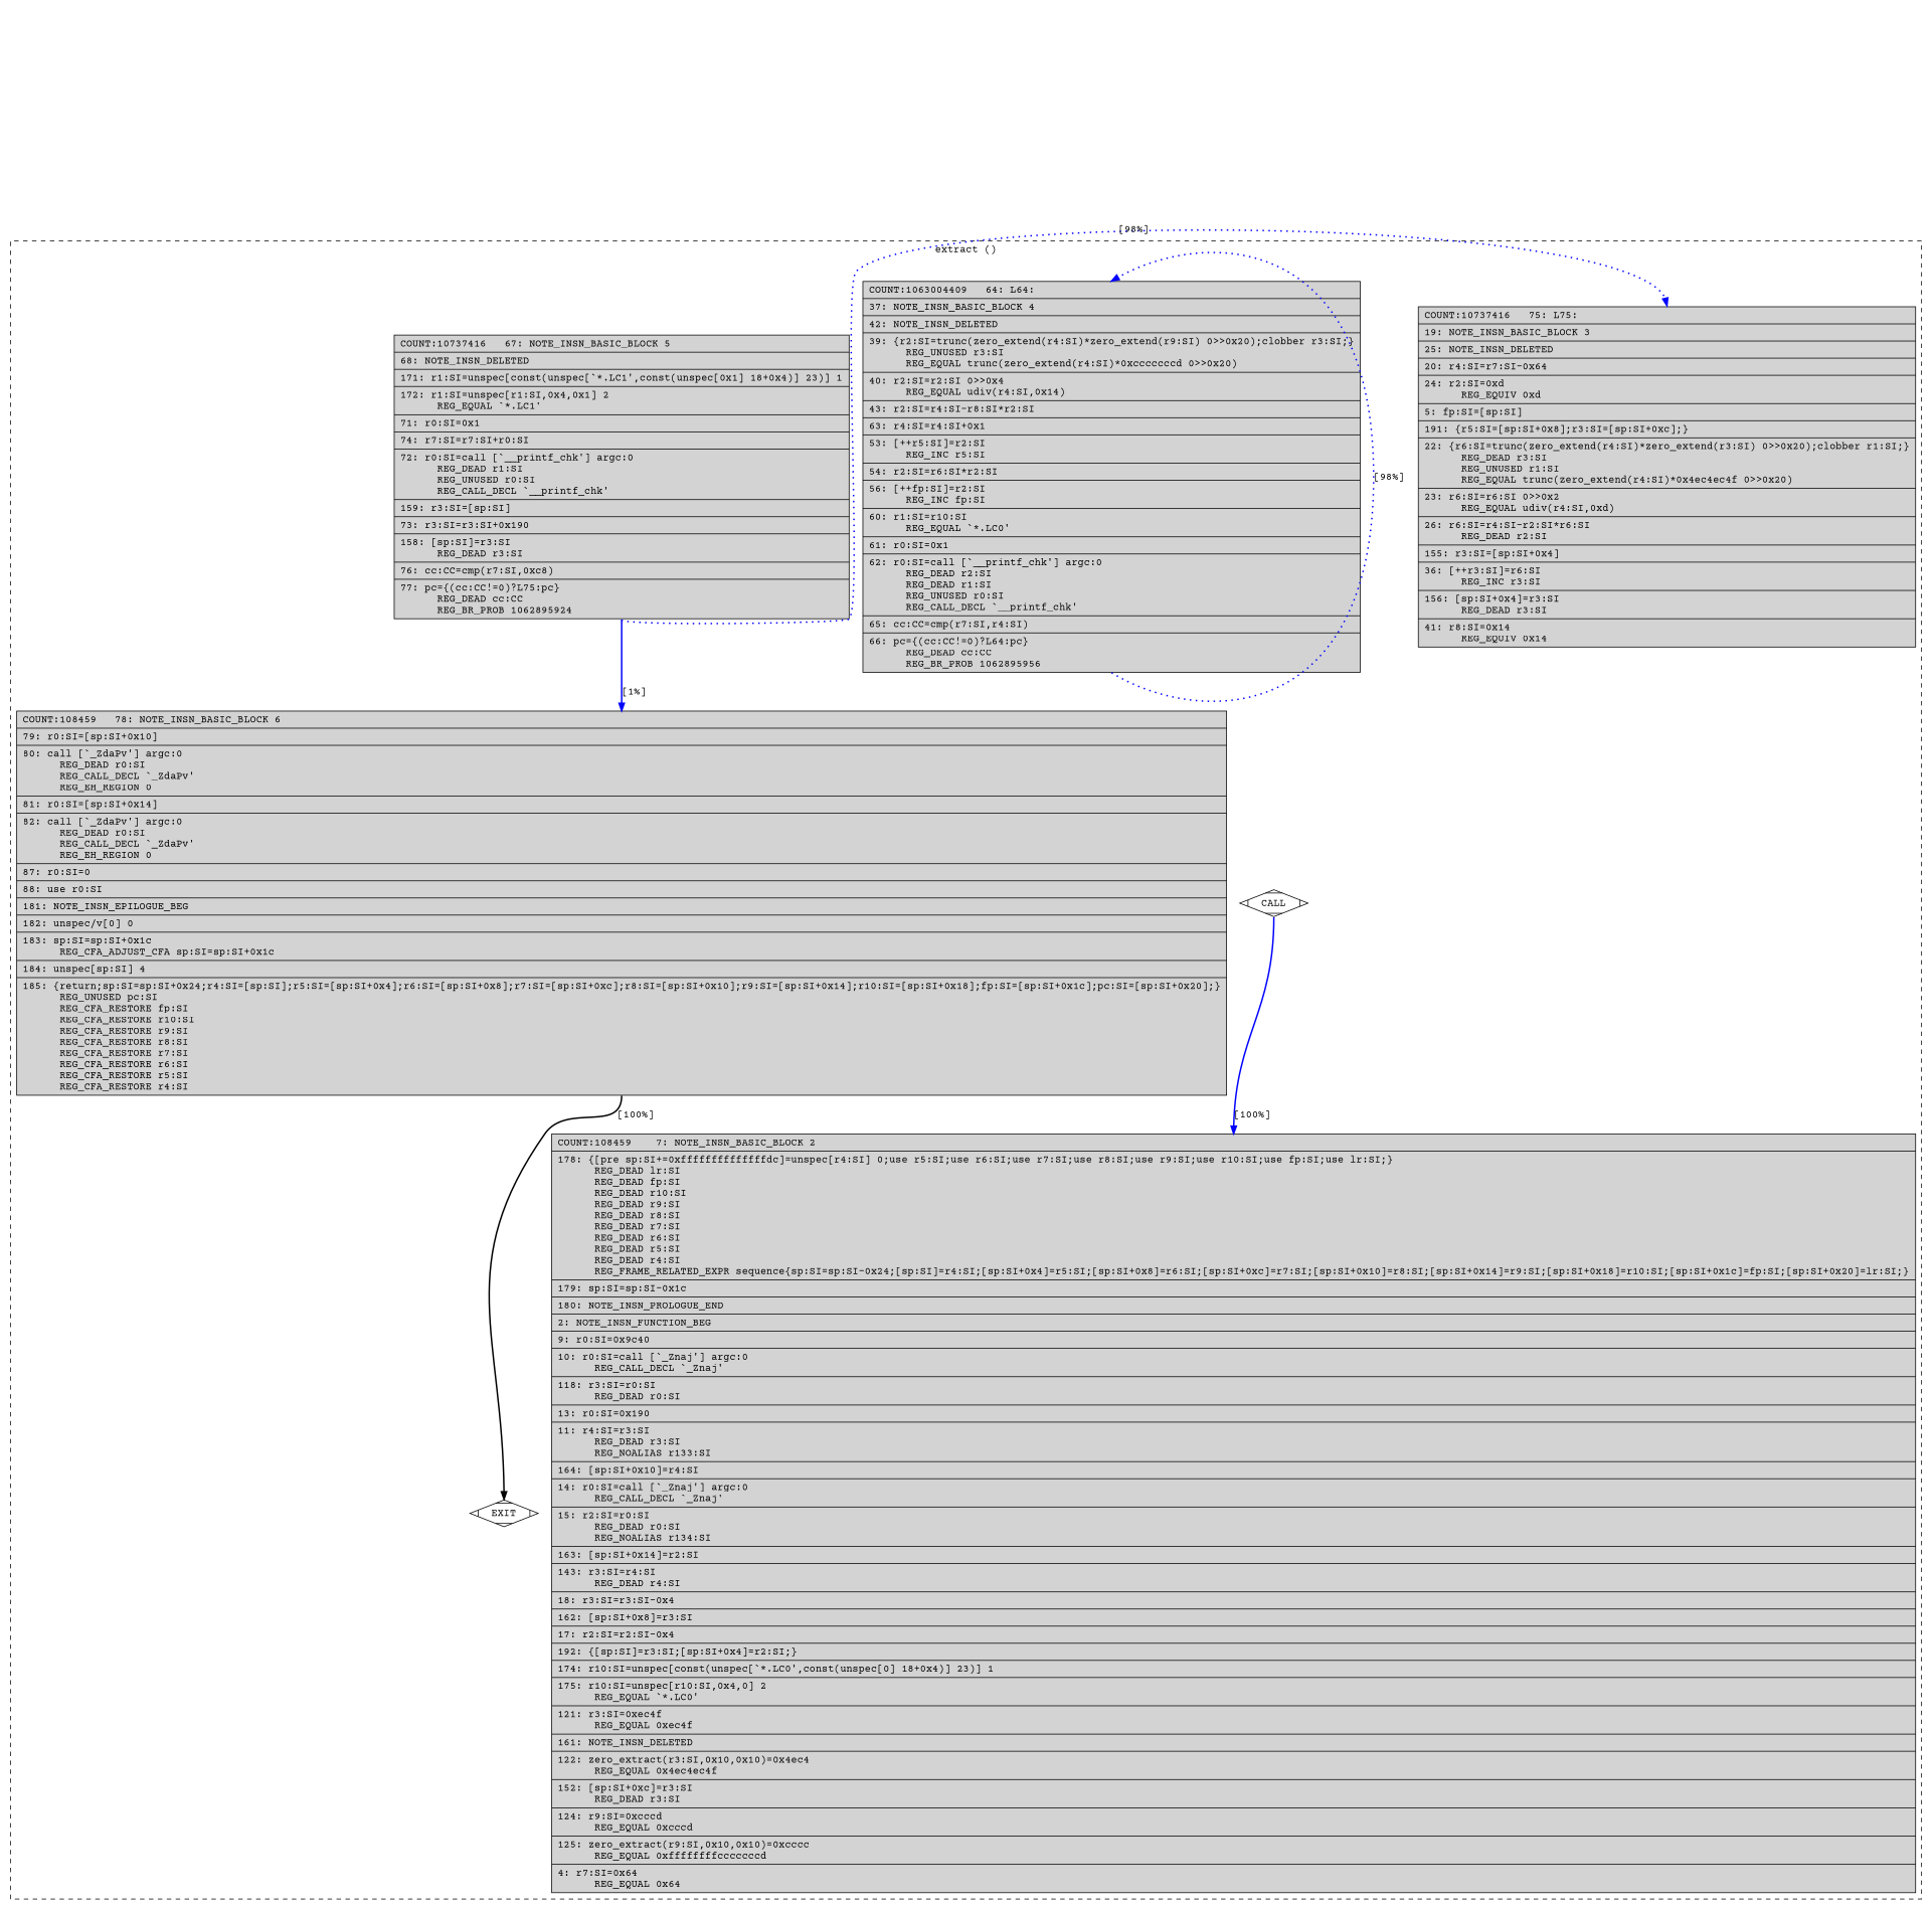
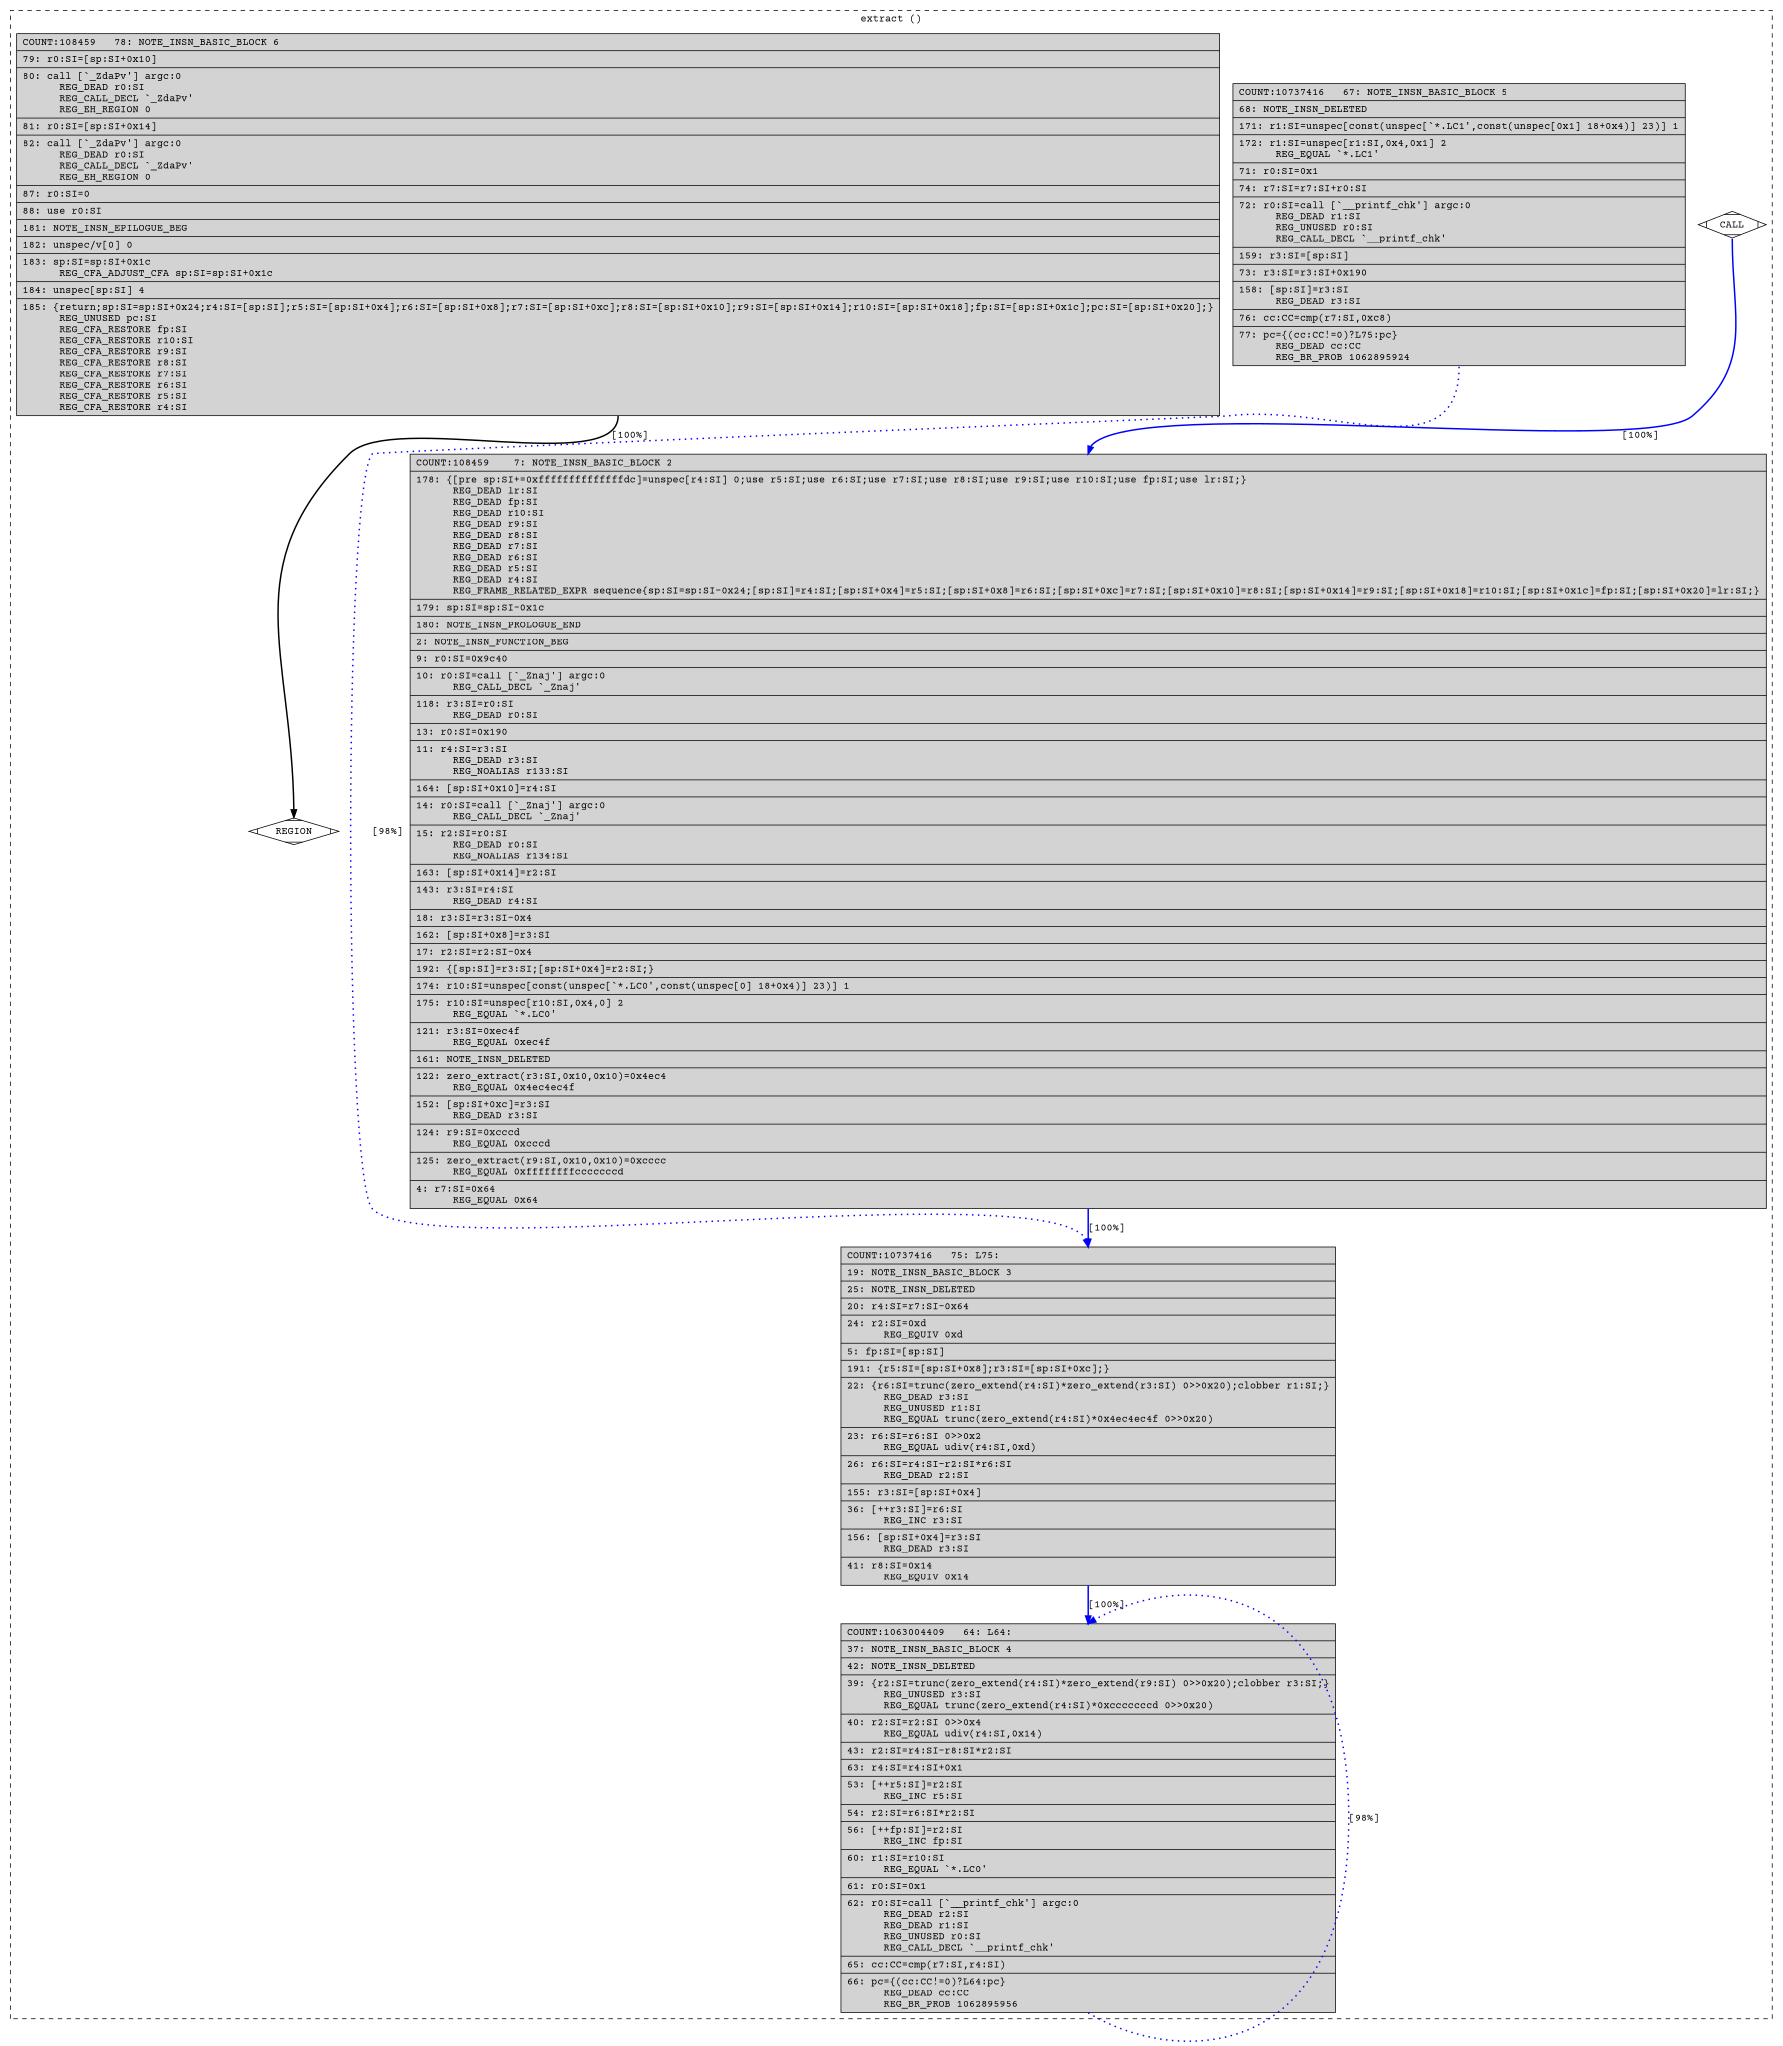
  digraph {
    fontname="Courier Prime"
    node [fillcolor=lightgrey fontname="Courier Prime" shape=record style=filled]
    edge [color=blue constraint=true fontname="Courier Prime" headport=n style="solid,bold" tailport=s weight=100]
    n1 [fillcolor=white label=CALL shape=Mdiamond]
    n2 [label="{COUNT:108459\ \ \ \ 7:\ NOTE_INSN_BASIC_BLOCK\ 2\l|\ \ 178:\ \{[pre\ sp:SI+=0xffffffffffffffdc]=unspec[r4:SI]\ 0;use\ r5:SI;use\ r6:SI;use\ r7:SI;use\ r8:SI;use\ r9:SI;use\ r10:SI;use\ fp:SI;use\ lr:SI;\}\l\ \ \ \ \ \ REG_DEAD\ lr:SI\l\ \ \ \ \ \ REG_DEAD\ fp:SI\l\ \ \ \ \ \ REG_DEAD\ r10:SI\l\ \ \ \ \ \ REG_DEAD\ r9:SI\l\ \ \ \ \ \ REG_DEAD\ r8:SI\l\ \ \ \ \ \ REG_DEAD\ r7:SI\l\ \ \ \ \ \ REG_DEAD\ r6:SI\l\ \ \ \ \ \ REG_DEAD\ r5:SI\l\ \ \ \ \ \ REG_DEAD\ r4:SI\l\ \ \ \ \ \ REG_FRAME_RELATED_EXPR\ sequence\{sp:SI=sp:SI-0x24;[sp:SI]=r4:SI;[sp:SI+0x4]=r5:SI;[sp:SI+0x8]=r6:SI;[sp:SI+0xc]=r7:SI;[sp:SI+0x10]=r8:SI;[sp:SI+0x14]=r9:SI;[sp:SI+0x18]=r10:SI;[sp:SI+0x1c]=fp:SI;[sp:SI+0x20]=lr:SI;\}\l|\ \ 179:\ sp:SI=sp:SI-0x1c\l|\ \ 180:\ NOTE_INSN_PROLOGUE_END\l|\ \ \ \ 2:\ NOTE_INSN_FUNCTION_BEG\l|\ \ \ \ 9:\ r0:SI=0x9c40\l|\ \ \ 10:\ r0:SI=call\ [`_Znaj']\ argc:0\l\ \ \ \ \ \ REG_CALL_DECL\ `_Znaj'\l|\ \ 118:\ r3:SI=r0:SI\l\ \ \ \ \ \ REG_DEAD\ r0:SI\l|\ \ \ 13:\ r0:SI=0x190\l|\ \ \ 11:\ r4:SI=r3:SI\l\ \ \ \ \ \ REG_DEAD\ r3:SI\l\ \ \ \ \ \ REG_NOALIAS\ r133:SI\l|\ \ 164:\ [sp:SI+0x10]=r4:SI\l|\ \ \ 14:\ r0:SI=call\ [`_Znaj']\ argc:0\l\ \ \ \ \ \ REG_CALL_DECL\ `_Znaj'\l|\ \ \ 15:\ r2:SI=r0:SI\l\ \ \ \ \ \ REG_DEAD\ r0:SI\l\ \ \ \ \ \ REG_NOALIAS\ r134:SI\l|\ \ 163:\ [sp:SI+0x14]=r2:SI\l|\ \ 143:\ r3:SI=r4:SI\l\ \ \ \ \ \ REG_DEAD\ r4:SI\l|\ \ \ 18:\ r3:SI=r3:SI-0x4\l|\ \ 162:\ [sp:SI+0x8]=r3:SI\l|\ \ \ 17:\ r2:SI=r2:SI-0x4\l|\ \ 192:\ \{[sp:SI]=r3:SI;[sp:SI+0x4]=r2:SI;\}\l|\ \ 174:\ r10:SI=unspec[const(unspec[`*.LC0',const(unspec[0]\ 18+0x4)]\ 23)]\ 1\l|\ \ 175:\ r10:SI=unspec[r10:SI,0x4,0]\ 2\l\ \ \ \ \ \ REG_EQUAL\ `*.LC0'\l|\ \ 121:\ r3:SI=0xec4f\l\ \ \ \ \ \ REG_EQUAL\ 0xec4f\l|\ \ 161:\ NOTE_INSN_DELETED\l|\ \ 122:\ zero_extract(r3:SI,0x10,0x10)=0x4ec4\l\ \ \ \ \ \ REG_EQUAL\ 0x4ec4ec4f\l|\ \ 152:\ [sp:SI+0xc]=r3:SI\l\ \ \ \ \ \ REG_DEAD\ r3:SI\l|\ \ 124:\ r9:SI=0xcccd\l\ \ \ \ \ \ REG_EQUAL\ 0xcccd\l|\ \ 125:\ zero_extract(r9:SI,0x10,0x10)=0xcccc\l\ \ \ \ \ \ REG_EQUAL\ 0xffffffffcccccccd\l|\ \ \ \ 4:\ r7:SI=0x64\l\ \ \ \ \ \ REG_EQUAL\ 0x64\l}"]
-   n3 [fillcolor=white label=EXIT shape=Mdiamond]
+   n3 [fillcolor=white label=REGION shape=Mdiamond]
    n4 [label="{COUNT:10737416\ \ \ 75:\ L75:\l|\ \ \ 19:\ NOTE_INSN_BASIC_BLOCK\ 3\l|\ \ \ 25:\ NOTE_INSN_DELETED\l|\ \ \ 20:\ r4:SI=r7:SI-0x64\l|\ \ \ 24:\ r2:SI=0xd\l\ \ \ \ \ \ REG_EQUIV\ 0xd\l|\ \ \ \ 5:\ fp:SI=[sp:SI]\l|\ \ 191:\ \{r5:SI=[sp:SI+0x8];r3:SI=[sp:SI+0xc];\}\l|\ \ \ 22:\ \{r6:SI=trunc(zero_extend(r4:SI)*zero_extend(r3:SI)\ 0\>\>0x20);clobber\ r1:SI;\}\l\ \ \ \ \ \ REG_DEAD\ r3:SI\l\ \ \ \ \ \ REG_UNUSED\ r1:SI\l\ \ \ \ \ \ REG_EQUAL\ trunc(zero_extend(r4:SI)*0x4ec4ec4f\ 0\>\>0x20)\l|\ \ \ 23:\ r6:SI=r6:SI\ 0\>\>0x2\l\ \ \ \ \ \ REG_EQUAL\ udiv(r4:SI,0xd)\l|\ \ \ 26:\ r6:SI=r4:SI-r2:SI*r6:SI\l\ \ \ \ \ \ REG_DEAD\ r2:SI\l|\ \ 155:\ r3:SI=[sp:SI+0x4]\l|\ \ \ 36:\ [++r3:SI]=r6:SI\l\ \ \ \ \ \ REG_INC\ r3:SI\l|\ \ 156:\ [sp:SI+0x4]=r3:SI\l\ \ \ \ \ \ REG_DEAD\ r3:SI\l|\ \ \ 41:\ r8:SI=0x14\l\ \ \ \ \ \ REG_EQUIV\ 0x14\l}"]
    n5 [label="{COUNT:1063004409\ \ \ 64:\ L64:\l|\ \ \ 37:\ NOTE_INSN_BASIC_BLOCK\ 4\l|\ \ \ 42:\ NOTE_INSN_DELETED\l|\ \ \ 39:\ \{r2:SI=trunc(zero_extend(r4:SI)*zero_extend(r9:SI)\ 0\>\>0x20);clobber\ r3:SI;\}\l\ \ \ \ \ \ REG_UNUSED\ r3:SI\l\ \ \ \ \ \ REG_EQUAL\ trunc(zero_extend(r4:SI)*0xcccccccd\ 0\>\>0x20)\l|\ \ \ 40:\ r2:SI=r2:SI\ 0\>\>0x4\l\ \ \ \ \ \ REG_EQUAL\ udiv(r4:SI,0x14)\l|\ \ \ 43:\ r2:SI=r4:SI-r8:SI*r2:SI\l|\ \ \ 63:\ r4:SI=r4:SI+0x1\l|\ \ \ 53:\ [++r5:SI]=r2:SI\l\ \ \ \ \ \ REG_INC\ r5:SI\l|\ \ \ 54:\ r2:SI=r6:SI*r2:SI\l|\ \ \ 56:\ [++fp:SI]=r2:SI\l\ \ \ \ \ \ REG_INC\ fp:SI\l|\ \ \ 60:\ r1:SI=r10:SI\l\ \ \ \ \ \ REG_EQUAL\ `*.LC0'\l|\ \ \ 61:\ r0:SI=0x1\l|\ \ \ 62:\ r0:SI=call\ [`__printf_chk']\ argc:0\l\ \ \ \ \ \ REG_DEAD\ r2:SI\l\ \ \ \ \ \ REG_DEAD\ r1:SI\l\ \ \ \ \ \ REG_UNUSED\ r0:SI\l\ \ \ \ \ \ REG_CALL_DECL\ `__printf_chk'\l|\ \ \ 65:\ cc:CC=cmp(r7:SI,r4:SI)\l|\ \ \ 66:\ pc=\{(cc:CC!=0)?L64:pc\}\l\ \ \ \ \ \ REG_DEAD\ cc:CC\l\ \ \ \ \ \ REG_BR_PROB\ 1062895956\l}"]
    n6 [label="{COUNT:10737416\ \ \ 67:\ NOTE_INSN_BASIC_BLOCK\ 5\l|\ \ \ 68:\ NOTE_INSN_DELETED\l|\ \ 171:\ r1:SI=unspec[const(unspec[`*.LC1',const(unspec[0x1]\ 18+0x4)]\ 23)]\ 1\l|\ \ 172:\ r1:SI=unspec[r1:SI,0x4,0x1]\ 2\l\ \ \ \ \ \ REG_EQUAL\ `*.LC1'\l|\ \ \ 71:\ r0:SI=0x1\l|\ \ \ 74:\ r7:SI=r7:SI+r0:SI\l|\ \ \ 72:\ r0:SI=call\ [`__printf_chk']\ argc:0\l\ \ \ \ \ \ REG_DEAD\ r1:SI\l\ \ \ \ \ \ REG_UNUSED\ r0:SI\l\ \ \ \ \ \ REG_CALL_DECL\ `__printf_chk'\l|\ \ 159:\ r3:SI=[sp:SI]\l|\ \ \ 73:\ r3:SI=r3:SI+0x190\l|\ \ 158:\ [sp:SI]=r3:SI\l\ \ \ \ \ \ REG_DEAD\ r3:SI\l|\ \ \ 76:\ cc:CC=cmp(r7:SI,0xc8)\l|\ \ \ 77:\ pc=\{(cc:CC!=0)?L75:pc\}\l\ \ \ \ \ \ REG_DEAD\ cc:CC\l\ \ \ \ \ \ REG_BR_PROB\ 1062895924\l}"]
    n7 [label="{COUNT:108459\ \ \ 78:\ NOTE_INSN_BASIC_BLOCK\ 6\l|\ \ \ 79:\ r0:SI=[sp:SI+0x10]\l|\ \ \ 80:\ call\ [`_ZdaPv']\ argc:0\l\ \ \ \ \ \ REG_DEAD\ r0:SI\l\ \ \ \ \ \ REG_CALL_DECL\ `_ZdaPv'\l\ \ \ \ \ \ REG_EH_REGION\ 0\l|\ \ \ 81:\ r0:SI=[sp:SI+0x14]\l|\ \ \ 82:\ call\ [`_ZdaPv']\ argc:0\l\ \ \ \ \ \ REG_DEAD\ r0:SI\l\ \ \ \ \ \ REG_CALL_DECL\ `_ZdaPv'\l\ \ \ \ \ \ REG_EH_REGION\ 0\l|\ \ \ 87:\ r0:SI=0\l|\ \ \ 88:\ use\ r0:SI\l|\ \ 181:\ NOTE_INSN_EPILOGUE_BEG\l|\ \ 182:\ unspec/v[0]\ 0\l|\ \ 183:\ sp:SI=sp:SI+0x1c\l\ \ \ \ \ \ REG_CFA_ADJUST_CFA\ sp:SI=sp:SI+0x1c\l|\ \ 184:\ unspec[sp:SI]\ 4\l|\ \ 185:\ \{return;sp:SI=sp:SI+0x24;r4:SI=[sp:SI];r5:SI=[sp:SI+0x4];r6:SI=[sp:SI+0x8];r7:SI=[sp:SI+0xc];r8:SI=[sp:SI+0x10];r9:SI=[sp:SI+0x14];r10:SI=[sp:SI+0x18];fp:SI=[sp:SI+0x1c];pc:SI=[sp:SI+0x20];\}\l\ \ \ \ \ \ REG_UNUSED\ pc:SI\l\ \ \ \ \ \ REG_CFA_RESTORE\ fp:SI\l\ \ \ \ \ \ REG_CFA_RESTORE\ r10:SI\l\ \ \ \ \ \ REG_CFA_RESTORE\ r9:SI\l\ \ \ \ \ \ REG_CFA_RESTORE\ r8:SI\l\ \ \ \ \ \ REG_CFA_RESTORE\ r7:SI\l\ \ \ \ \ \ REG_CFA_RESTORE\ r6:SI\l\ \ \ \ \ \ REG_CFA_RESTORE\ r5:SI\l\ \ \ \ \ \ REG_CFA_RESTORE\ r4:SI\l}"]
    subgraph cluster_1 {
      color=black
      label="extract ()"
      style=dashed
      n1
      n2
      n3
      n4
      n5
      n6
      n7
    }
    n1 -> n2 [label="[100%]"]
    n1 -> n3 [style=invis color="" weight=""]
+   n2 -> n4 [label="[100%]"]
+   n4 -> n5 [label="[100%]"]
    n5 -> n5 [constraint=false label="[98%]" style="dotted,bold" weight=10]
    n6 -> n4 [constraint=false label="[98%]" style="dotted,bold" weight=10]
-   n6 -> n7 [label="[1%]"]
    n7 -> n3 [color=black label="[100%]" weight=10]
  }
